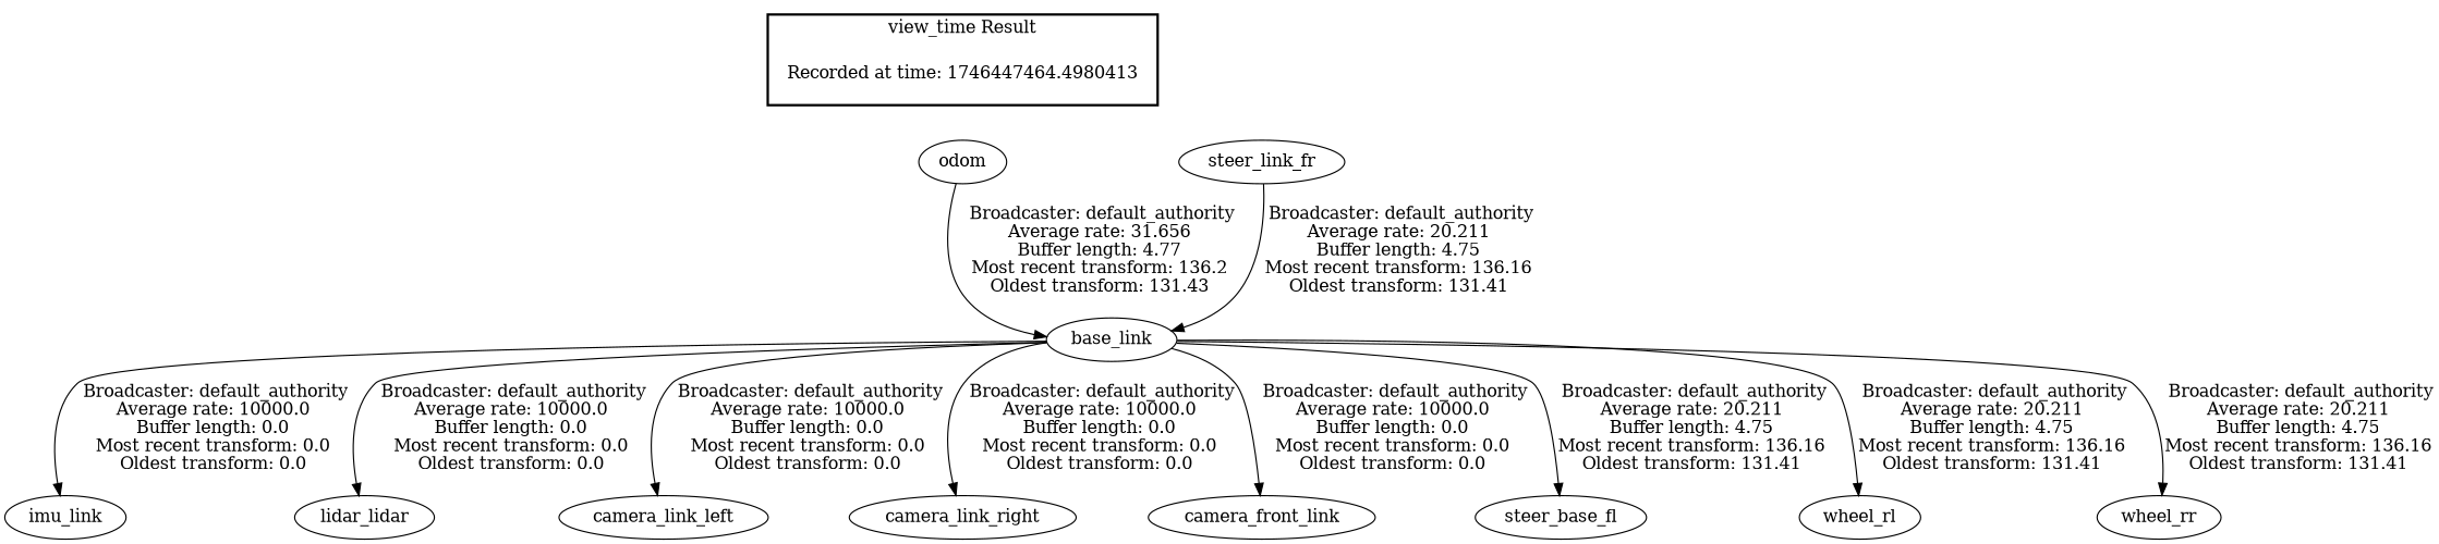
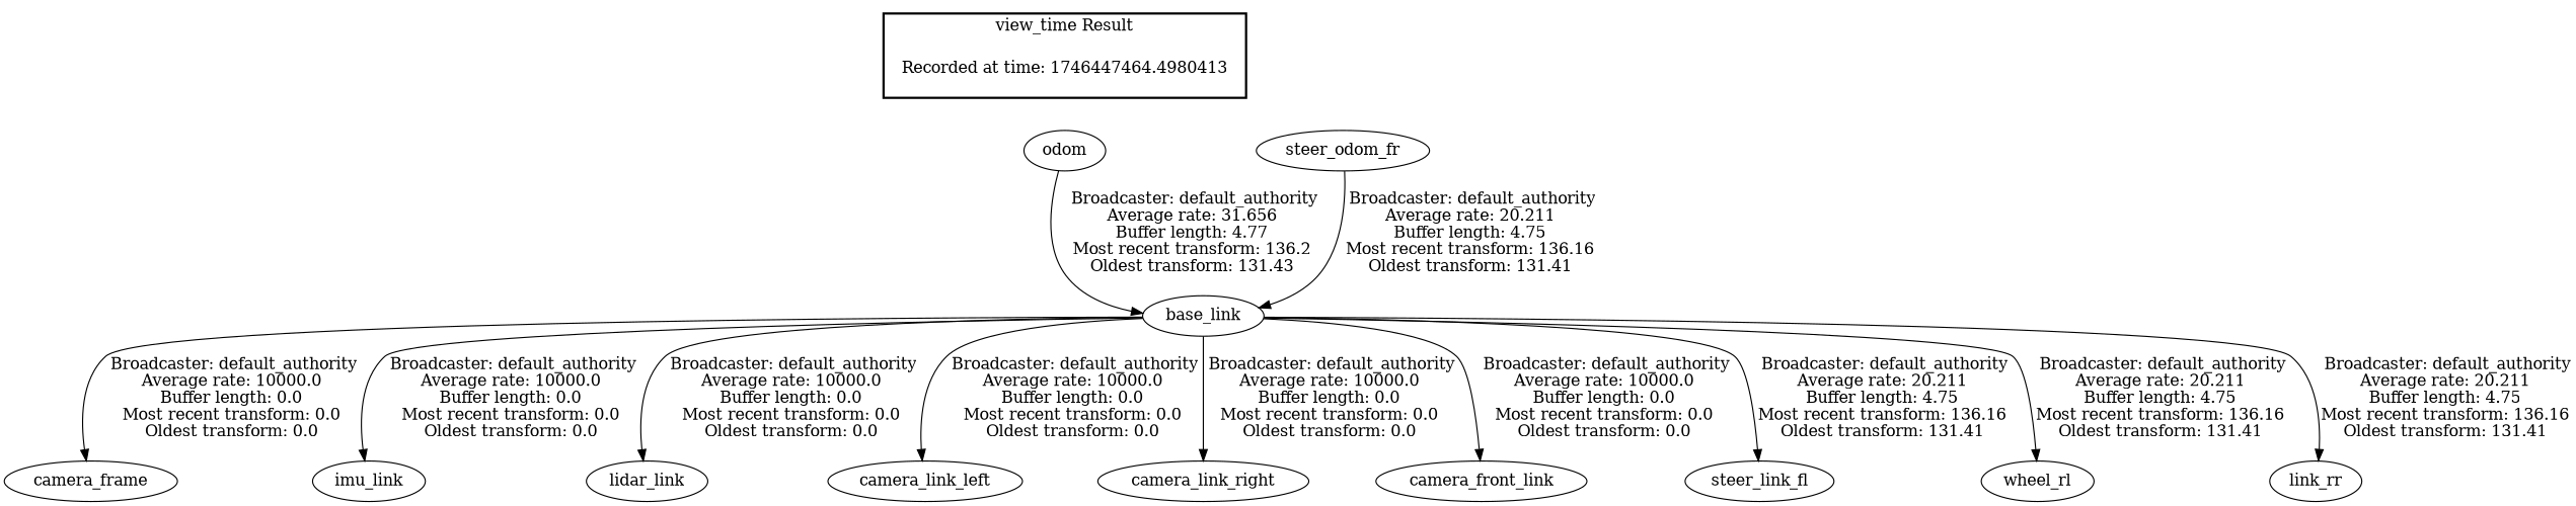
  digraph {
    n1 [label="Recorded at time: 1746447464.4980413" shape=plaintext]
    odom
    base_link
+   camera_frame
    imu_link
-   lidar_link [label=lidar_lidar]
+   lidar_link
    camera_link_left
    camera_link_right
    camera_front_link
-   steer_link_fl [label=steer_base_fl]
+   steer_link_fl
    wheel_rl
-   wheel_rr
-   steer_link_fr
+   wheel_rr [label=link_rr]
+   steer_link_fr [label=steer_odom_fr]
    subgraph cluster_1 {
      color=black
      label="view_time Result"
      style=bold
      n1
    }
    n1 -> odom [style=invis]
    odom -> base_link [label=" Broadcaster: default_authority\nAverage rate: 31.656\nBuffer length: 4.77\nMost recent transform: 136.2\nOldest transform: 131.43\n"]
+   base_link -> camera_frame [label=" Broadcaster: default_authority\nAverage rate: 10000.0\nBuffer length: 0.0\nMost recent transform: 0.0\nOldest transform: 0.0\n"]
    base_link -> imu_link [label=" Broadcaster: default_authority\nAverage rate: 10000.0\nBuffer length: 0.0\nMost recent transform: 0.0\nOldest transform: 0.0\n"]
    base_link -> lidar_link [label=" Broadcaster: default_authority\nAverage rate: 10000.0\nBuffer length: 0.0\nMost recent transform: 0.0\nOldest transform: 0.0\n"]
    base_link -> camera_link_left [label=" Broadcaster: default_authority\nAverage rate: 10000.0\nBuffer length: 0.0\nMost recent transform: 0.0\nOldest transform: 0.0\n"]
    base_link -> camera_link_right [label=" Broadcaster: default_authority\nAverage rate: 10000.0\nBuffer length: 0.0\nMost recent transform: 0.0\nOldest transform: 0.0\n"]
    base_link -> camera_front_link [label=" Broadcaster: default_authority\nAverage rate: 10000.0\nBuffer length: 0.0\nMost recent transform: 0.0\nOldest transform: 0.0\n"]
    base_link -> steer_link_fl [label=" Broadcaster: default_authority\nAverage rate: 20.211\nBuffer length: 4.75\nMost recent transform: 136.16\nOldest transform: 131.41\n"]
    base_link -> wheel_rl [label=" Broadcaster: default_authority\nAverage rate: 20.211\nBuffer length: 4.75\nMost recent transform: 136.16\nOldest transform: 131.41\n"]
    base_link -> wheel_rr [label=" Broadcaster: default_authority\nAverage rate: 20.211\nBuffer length: 4.75\nMost recent transform: 136.16\nOldest transform: 131.41\n"]
    steer_link_fr -> base_link [label=" Broadcaster: default_authority\nAverage rate: 20.211\nBuffer length: 4.75\nMost recent transform: 136.16\nOldest transform: 131.41\n"]
  }
